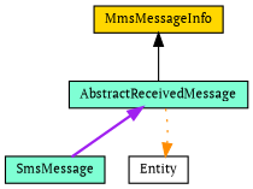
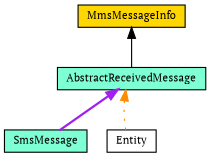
  digraph {
    fontname="PT Serif"
    node [color=black fillcolor=aquamarine fontname="PT Serif" fontsize=10 shape=record style=filled]
    edge [dir=back fontname="PT Serif" fontsize=10 labelfontname="FreeSans.ttf" labelfontsize=10]
    n1 [fontcolor=black height=0.2 label=AbstractReceivedMessage width=0.4]
    n2 [height=0.2 label=SmsMessage width=0.4]
    n3 [fillcolor=gold height=0.2 label=MmsMessageInfo width=0.4]
    n4 [fillcolor=white height=0.2 label=Entity width=0.4]
    n1 -> n2 [color=purple style=bold]
    n3 -> n1 [color=black style=solid]
-   n4 -> n1 [color=darkorange style=dotted]
+   n1 -> n4 [color=darkorange style=dotted]
  }
